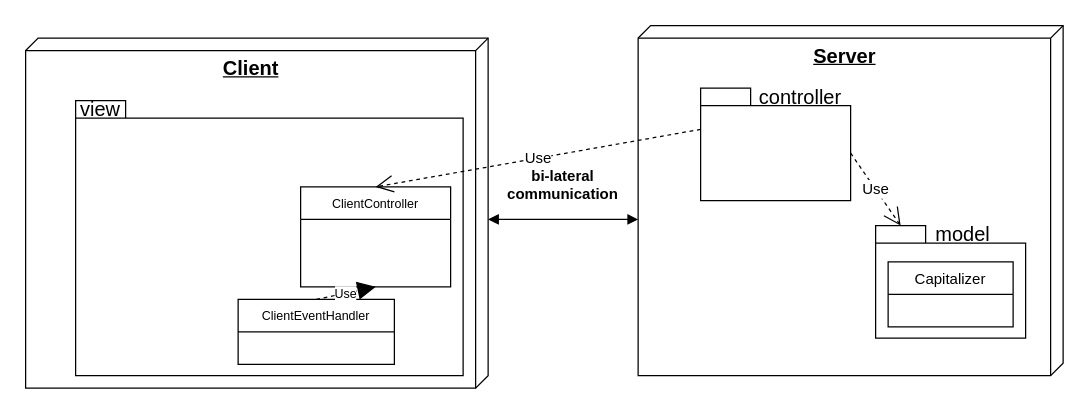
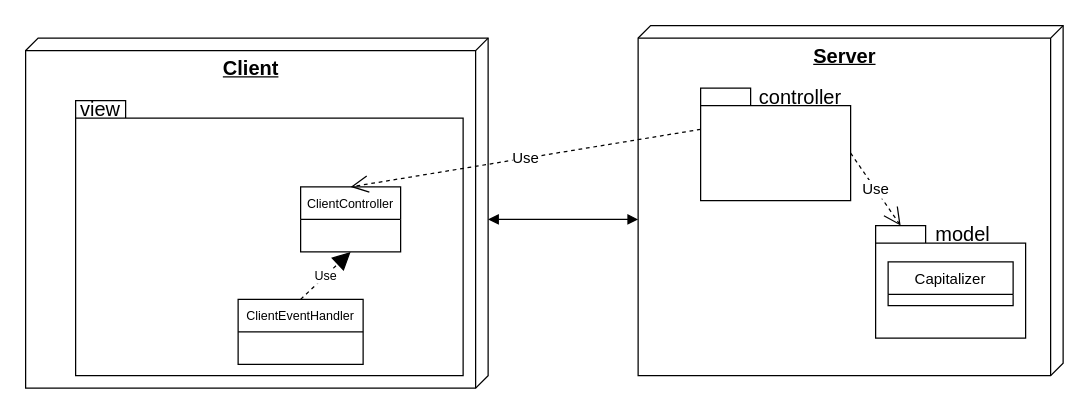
  <mxCell id="0" />
  <mxCell id="1" parent="0" />
  <mxCell id="2" value="&lt;span style=&quot;font-size: 16px;&quot;&gt;&lt;b&gt;Client&lt;/b&gt;&lt;/span&gt;" style="verticalAlign=top;align=center;spacingTop=8;spacingLeft=2;spacingRight=12;shape=cube;size=10;direction=south;fontStyle=4;html=1;" vertex="1" parent="1"><mxGeometry x="20" y="30" width="370" height="280" as="geometry" /></mxCell>
  <mxCell id="3" value="&lt;span style=&quot;font-size: 16px;&quot;&gt;&lt;b&gt;Server&lt;/b&gt;&lt;/span&gt;" style="verticalAlign=top;align=center;spacingTop=8;spacingLeft=2;spacingRight=12;shape=cube;size=10;direction=south;fontStyle=4;html=1;" vertex="1" parent="1"><mxGeometry x="510" y="20" width="340" height="280" as="geometry" /></mxCell>
  <mxCell id="4" value="&lt;div style=&quot;&quot;&gt;&lt;br&gt;&lt;/div&gt;" style="shape=folder;fontStyle=1;spacingTop=10;tabWidth=40;tabHeight=14;tabPosition=left;html=1;fontSize=16;align=left;" vertex="1" parent="1"><mxGeometry x="60" y="80" width="310" height="220" as="geometry" /></mxCell>
  <mxCell id="5" value="" style="endArrow=block;startArrow=block;endFill=1;startFill=1;html=1;rounded=0;fontSize=16;entryX=0;entryY=0;entryDx=145;entryDy=340;entryPerimeter=0;exitX=0;exitY=0;exitDx=135;exitDy=0;exitPerimeter=0;" edge="1" parent="1"><mxGeometry width="160" relative="1" as="geometry"><mxPoint x="390" y="175" as="sourcePoint" /><mxPoint x="510" y="175" as="targetPoint" /></mxGeometry></mxCell>
  <mxCell id="6" value="view" style="text;html=1;strokeColor=none;fillColor=none;align=center;verticalAlign=middle;whiteSpace=wrap;rounded=0;fontSize=16;" vertex="1" parent="1"><mxGeometry x="60" y="82" width="40" height="10" as="geometry" /></mxCell>
  <mxCell id="7" value="&lt;div style=&quot;&quot;&gt;&lt;br&gt;&lt;/div&gt;" style="shape=folder;fontStyle=1;spacingTop=10;tabWidth=40;tabHeight=14;tabPosition=left;html=1;fontSize=16;align=left;" vertex="1" parent="1"><mxGeometry x="560" y="70" width="120" height="90" as="geometry" /></mxCell>
  <mxCell id="8" value="&lt;div style=&quot;&quot;&gt;&lt;br&gt;&lt;/div&gt;" style="shape=folder;fontStyle=1;spacingTop=10;tabWidth=40;tabHeight=14;tabPosition=left;html=1;fontSize=16;align=left;" vertex="1" parent="1"><mxGeometry x="700" y="180" width="120" height="90" as="geometry" /></mxCell>
  <mxCell id="9" value="controller" style="text;html=1;strokeColor=none;fillColor=none;align=center;verticalAlign=middle;whiteSpace=wrap;rounded=0;fontSize=16;" vertex="1" parent="1"><mxGeometry x="620" y="72" width="40" height="10" as="geometry" /></mxCell>
  <mxCell id="10" value="model" style="text;html=1;strokeColor=none;fillColor=none;align=center;verticalAlign=middle;whiteSpace=wrap;rounded=0;fontSize=16;" vertex="1" parent="1"><mxGeometry x="750" y="182" width="40" height="10" as="geometry" /></mxCell>
- <mxCell id="11" value="ClientEventHandler" style="swimlane;fontStyle=0;childLayout=stackLayout;horizontal=1;startSize=26;fillColor=none;horizontalStack=0;resizeParent=1;resizeParentMax=0;resizeLast=0;collapsible=1;marginBottom=0;fontSize=10;" vertex="1" parent="1"><mxGeometry x="190" y="239" width="125" height="52" as="geometry"><mxRectangle x="180" y="279" width="150" height="30" as="alternateBounds" /></mxGeometry></mxCell>
- <mxCell id="12" value="Capitalizer" style="swimlane;fontStyle=0;childLayout=stackLayout;horizontal=1;startSize=26;fillColor=none;horizontalStack=0;resizeParent=1;resizeParentMax=0;resizeLast=0;collapsible=1;marginBottom=0;fontSize=12;" vertex="1" parent="1"><mxGeometry x="710" y="209" width="100" height="52" as="geometry"><mxRectangle x="180" y="279" width="150" height="30" as="alternateBounds" /></mxGeometry></mxCell>
- <mxCell id="13" value="bi-lateral&#10;communication" style="text;align=center;fontStyle=1;verticalAlign=middle;spacingLeft=3;spacingRight=3;strokeColor=none;rotatable=0;points=[[0,0.5],[1,0.5]];portConstraint=eastwest;fontSize=12;" vertex="1" parent="1"><mxGeometry x="410" y="134" width="80" height="26" as="geometry" /></mxCell>
+ <mxCell id="11" value="ClientEventHandler" style="swimlane;fontStyle=0;childLayout=stackLayout;horizontal=1;startSize=26;fillColor=none;horizontalStack=0;resizeParent=1;resizeParentMax=0;resizeLast=0;collapsible=1;marginBottom=0;fontSize=10;" vertex="1" parent="1"><mxGeometry x="190" y="239" width="100" height="52" as="geometry"><mxRectangle x="180" y="279" width="150" height="30" as="alternateBounds" /></mxGeometry></mxCell>
+ <mxCell id="12" value="Capitalizer" style="swimlane;fontStyle=0;childLayout=stackLayout;horizontal=1;startSize=26;fillColor=none;horizontalStack=0;resizeParent=1;resizeParentMax=0;resizeLast=0;collapsible=1;marginBottom=0;fontSize=12;" vertex="1" parent="1"><mxGeometry x="710" y="209" width="100" height="35" as="geometry"><mxRectangle x="180" y="279" width="150" height="30" as="alternateBounds" /></mxGeometry></mxCell>
  <mxCell id="14" value="Use" style="endArrow=open;endSize=12;dashed=1;html=1;rounded=0;fontSize=12;exitX=0;exitY=0;exitDx=0;exitDy=33;exitPerimeter=0;entryX=0.5;entryY=0;entryDx=0;entryDy=0;" edge="1" parent="1" source="7" target="16"><mxGeometry width="160" relative="1" as="geometry"><mxPoint x="260" y="200" as="sourcePoint" /><mxPoint x="420" y="200" as="targetPoint" /></mxGeometry></mxCell>
  <mxCell id="15" value="Use" style="endArrow=open;endSize=12;dashed=1;html=1;rounded=0;fontSize=12;exitX=0;exitY=0;exitDx=120.0;exitDy=52;exitPerimeter=0;entryX=0;entryY=0;entryDx=20;entryDy=0;entryPerimeter=0;" edge="1" parent="1" source="7" target="8"><mxGeometry width="160" relative="1" as="geometry"><mxPoint x="610" y="200" as="sourcePoint" /><mxPoint x="770" y="200" as="targetPoint" /></mxGeometry></mxCell>
- <mxCell id="16" value="ClientController" style="swimlane;fontStyle=0;childLayout=stackLayout;horizontal=1;startSize=26;fillColor=none;horizontalStack=0;resizeParent=1;resizeParentMax=0;resizeLast=0;collapsible=1;marginBottom=0;fontSize=10;" vertex="1" parent="1"><mxGeometry x="240" y="149" width="120" height="80" as="geometry"><mxRectangle x="180" y="279" width="150" height="30" as="alternateBounds" /></mxGeometry></mxCell>
+ <mxCell id="16" value="ClientController" style="swimlane;fontStyle=0;childLayout=stackLayout;horizontal=1;startSize=26;fillColor=none;horizontalStack=0;resizeParent=1;resizeParentMax=0;resizeLast=0;collapsible=1;marginBottom=0;fontSize=10;" vertex="1" parent="1"><mxGeometry x="240" y="149" width="80" height="52" as="geometry"><mxRectangle x="180" y="279" width="150" height="30" as="alternateBounds" /></mxGeometry></mxCell>
  <mxCell id="17" value="Use" style="endArrow=block;endSize=12;dashed=1;html=1;rounded=0;fontSize=10;exitX=0.5;exitY=0;exitDx=0;exitDy=0;entryX=0.5;entryY=1;entryDx=0;entryDy=0;" edge="1" parent="1" source="11" target="16"><mxGeometry width="160" relative="1" as="geometry"><mxPoint x="310" y="290" as="sourcePoint" /><mxPoint x="470" y="290" as="targetPoint" /></mxGeometry></mxCell>
